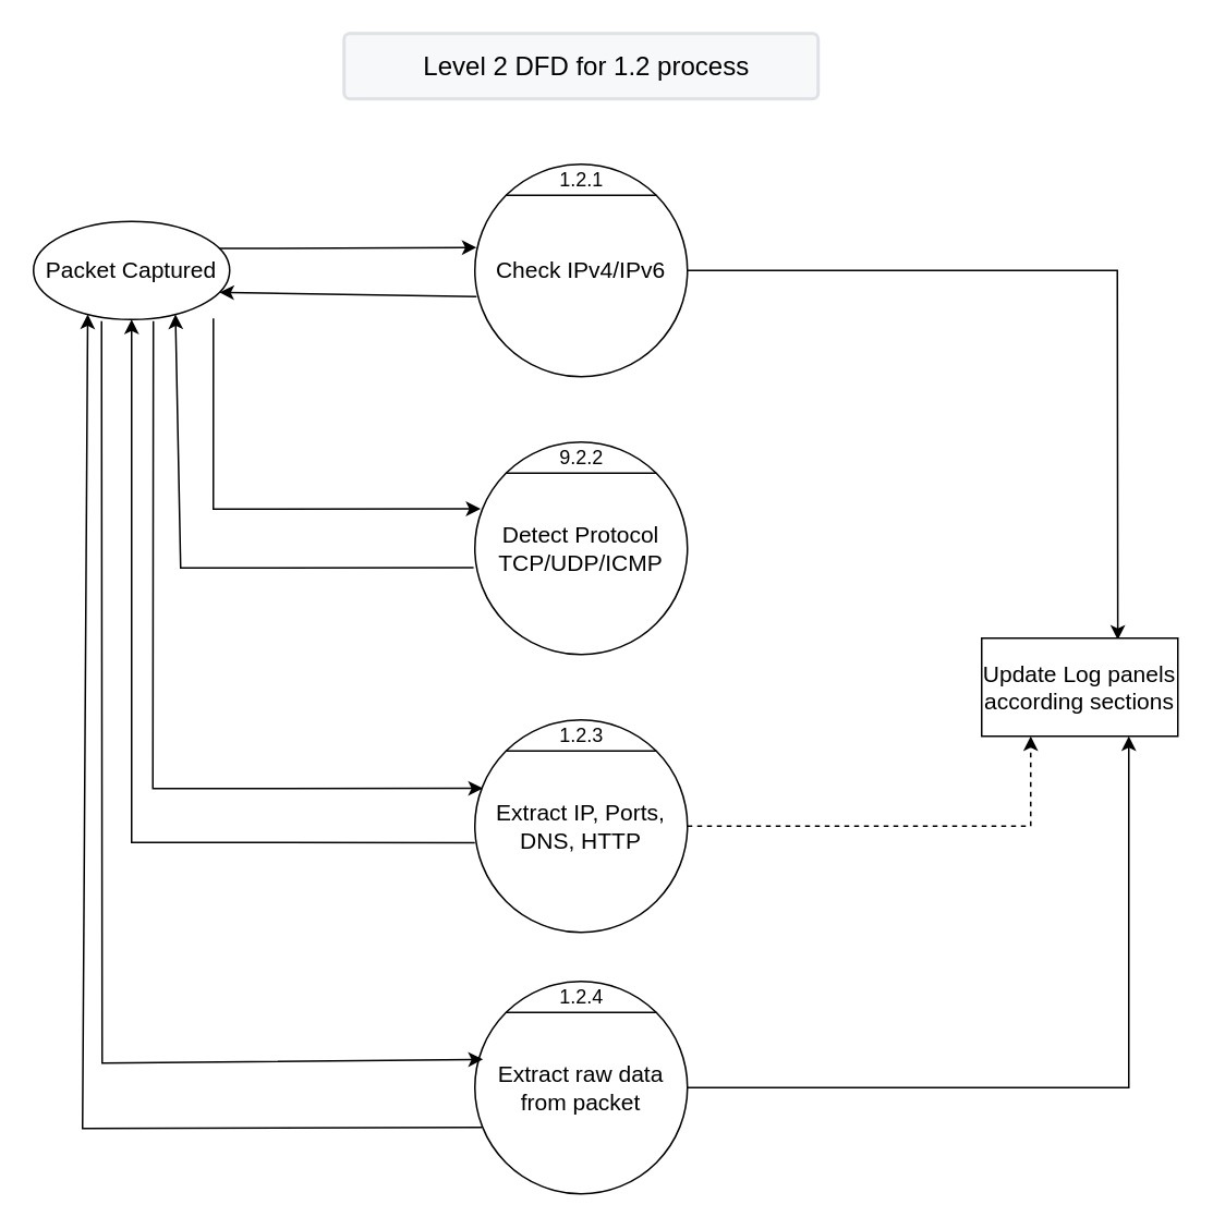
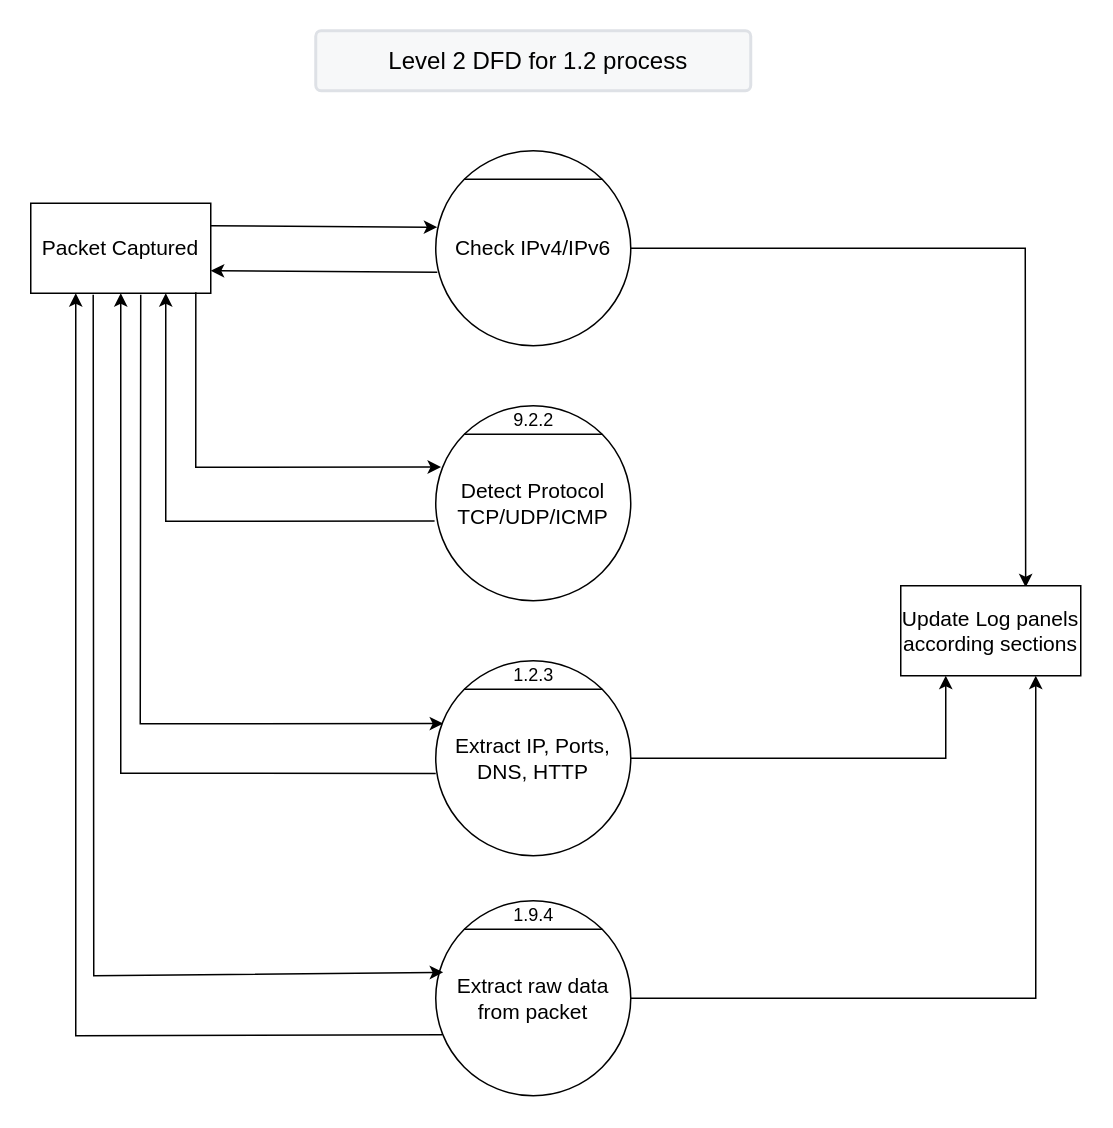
  <mxCell id="0" />
  <mxCell id="1" parent="0" />
  <mxCell id="2" value="" style="group" vertex="1" connectable="0" parent="1"><mxGeometry x="20" y="20" width="700" height="710" as="geometry" /></mxCell>
  <mxCell id="3" value="" style="group" vertex="1" connectable="0" parent="2"><mxGeometry x="270" y="80" width="130" height="130" as="geometry" /></mxCell>
  <mxCell id="4" value="&lt;span style=&quot;font-size: 14px;&quot;&gt;Check IPv4/IPv6&lt;/span&gt;" style="ellipse;whiteSpace=wrap;html=1;aspect=fixed;container=1;" vertex="1" parent="3"><mxGeometry width="130" height="130" as="geometry" /></mxCell>
  <mxCell id="5" value="" style="endArrow=none;html=1;rounded=0;exitX=0;exitY=0;exitDx=0;exitDy=0;entryX=1;entryY=0;entryDx=0;entryDy=0;" edge="1" parent="3" source="4" target="4"><mxGeometry width="50" height="50" relative="1" as="geometry"><mxPoint x="50" y="195" as="sourcePoint" /><mxPoint x="100" y="145" as="targetPoint" /></mxGeometry></mxCell>
- <mxCell id="6" value="1.2.1" style="text;html=1;align=center;verticalAlign=middle;whiteSpace=wrap;rounded=0;" vertex="1" parent="3"><mxGeometry x="37.5" width="55" height="20" as="geometry" /></mxCell>
- <mxCell id="7" value="&lt;span style=&quot;font-size: 14px;&quot;&gt;Packet Captured&lt;/span&gt;" style="ellipse;whiteSpace=wrap;html=1;" vertex="1" parent="2"><mxGeometry y="115" width="120" height="60" as="geometry" /></mxCell>
+ <mxCell id="7" value="&lt;span style=&quot;font-size: 14px;&quot;&gt;Packet Captured&lt;/span&gt;" style="rounded=0;whiteSpace=wrap;html=1;" vertex="1" parent="2"><mxGeometry y="115" width="120" height="60" as="geometry" /></mxCell>
  <mxCell id="8" value="" style="group" vertex="1" connectable="0" parent="2"><mxGeometry x="270" y="250" width="130" height="130" as="geometry" /></mxCell>
  <mxCell id="9" value="&lt;span style=&quot;font-size: 14px;&quot;&gt;Detect Protocol TCP/UDP/ICMP&lt;/span&gt;" style="ellipse;whiteSpace=wrap;html=1;aspect=fixed;container=1;" vertex="1" parent="8"><mxGeometry width="130" height="130" as="geometry" /></mxCell>
  <mxCell id="10" value="" style="endArrow=none;html=1;rounded=0;exitX=0;exitY=0;exitDx=0;exitDy=0;entryX=1;entryY=0;entryDx=0;entryDy=0;" edge="1" parent="8" source="9" target="9"><mxGeometry width="50" height="50" relative="1" as="geometry"><mxPoint x="50" y="195" as="sourcePoint" /><mxPoint x="100" y="145" as="targetPoint" /></mxGeometry></mxCell>
  <mxCell id="11" value="9.2.2" style="text;html=1;align=center;verticalAlign=middle;whiteSpace=wrap;rounded=0;" vertex="1" parent="8"><mxGeometry x="37.5" width="55" height="20" as="geometry" /></mxCell>
  <mxCell id="12" value="" style="group" vertex="1" connectable="0" parent="2"><mxGeometry x="270" y="420" width="130" height="130" as="geometry" /></mxCell>
  <mxCell id="13" value="&lt;span style=&quot;font-size: 14px;&quot;&gt;Extract IP, Ports, DNS, HTTP&lt;/span&gt;" style="ellipse;whiteSpace=wrap;html=1;aspect=fixed;container=1;" vertex="1" parent="12"><mxGeometry width="130" height="130" as="geometry" /></mxCell>
  <mxCell id="14" value="" style="endArrow=none;html=1;rounded=0;exitX=0;exitY=0;exitDx=0;exitDy=0;entryX=1;entryY=0;entryDx=0;entryDy=0;" edge="1" parent="12" source="13" target="13"><mxGeometry width="50" height="50" relative="1" as="geometry"><mxPoint x="50" y="195" as="sourcePoint" /><mxPoint x="100" y="145" as="targetPoint" /></mxGeometry></mxCell>
  <mxCell id="15" value="1.2.3" style="text;html=1;align=center;verticalAlign=middle;whiteSpace=wrap;rounded=0;" vertex="1" parent="12"><mxGeometry x="37.5" width="55" height="20" as="geometry" /></mxCell>
  <mxCell id="16" value="" style="group" vertex="1" connectable="0" parent="2"><mxGeometry x="270" y="580" width="130" height="130" as="geometry" /></mxCell>
  <mxCell id="17" value="&lt;span style=&quot;font-size: 14px;&quot;&gt;Extract raw data from packet&lt;/span&gt;" style="ellipse;whiteSpace=wrap;html=1;aspect=fixed;container=1;" vertex="1" parent="16"><mxGeometry width="130" height="130" as="geometry" /></mxCell>
  <mxCell id="18" value="" style="endArrow=none;html=1;rounded=0;exitX=0;exitY=0;exitDx=0;exitDy=0;entryX=1;entryY=0;entryDx=0;entryDy=0;" edge="1" parent="16" source="17" target="17"><mxGeometry width="50" height="50" relative="1" as="geometry"><mxPoint x="50" y="195" as="sourcePoint" /><mxPoint x="100" y="145" as="targetPoint" /></mxGeometry></mxCell>
- <mxCell id="19" value="1.2.4" style="text;html=1;align=center;verticalAlign=middle;whiteSpace=wrap;rounded=0;" vertex="1" parent="16"><mxGeometry x="37.5" width="55" height="20" as="geometry" /></mxCell>
+ <mxCell id="19" value="1.9.4" style="text;html=1;align=center;verticalAlign=middle;whiteSpace=wrap;rounded=0;" vertex="1" parent="16"><mxGeometry x="37.5" width="55" height="20" as="geometry" /></mxCell>
  <mxCell id="20" value="" style="endArrow=classic;html=1;rounded=0;exitX=1;exitY=0.25;exitDx=0;exitDy=0;entryX=0.008;entryY=0.392;entryDx=0;entryDy=0;entryPerimeter=0;" edge="1" parent="2" source="7" target="4"><mxGeometry width="50" height="50" relative="1" as="geometry"><mxPoint x="310" y="280" as="sourcePoint" /><mxPoint x="360" y="230" as="targetPoint" /></mxGeometry></mxCell>
  <mxCell id="21" value="" style="endArrow=classic;html=1;rounded=0;exitX=0.008;exitY=0.623;exitDx=0;exitDy=0;entryX=1;entryY=0.75;entryDx=0;entryDy=0;exitPerimeter=0;" edge="1" parent="2" source="4" target="7"><mxGeometry width="50" height="50" relative="1" as="geometry"><mxPoint x="410" y="140" as="sourcePoint" /><mxPoint x="561" y="141" as="targetPoint" /></mxGeometry></mxCell>
  <mxCell id="22" value="" style="endArrow=classic;html=1;rounded=0;entryX=0.027;entryY=0.314;entryDx=0;entryDy=0;entryPerimeter=0;exitX=0.917;exitY=0.988;exitDx=0;exitDy=0;exitPerimeter=0;" edge="1" parent="2" source="7" target="9"><mxGeometry width="50" height="50" relative="1" as="geometry"><mxPoint x="108" y="200" as="sourcePoint" /><mxPoint x="130" y="170" as="targetPoint" /><Array as="points"><mxPoint x="110" y="291" /></Array></mxGeometry></mxCell>
  <mxCell id="23" value="" style="endArrow=classic;html=1;rounded=0;entryX=0.75;entryY=1;entryDx=0;entryDy=0;exitX=-0.006;exitY=0.591;exitDx=0;exitDy=0;exitPerimeter=0;" edge="1" parent="2" source="9" target="7"><mxGeometry width="50" height="50" relative="1" as="geometry"><mxPoint x="254" y="327" as="sourcePoint" /><mxPoint x="90" y="210" as="targetPoint" /><Array as="points"><mxPoint x="90" y="327" /></Array></mxGeometry></mxCell>
  <mxCell id="24" value="" style="endArrow=classic;html=1;rounded=0;entryX=0.038;entryY=0.322;entryDx=0;entryDy=0;exitX=0.611;exitY=1.017;exitDx=0;exitDy=0;exitPerimeter=0;entryPerimeter=0;" edge="1" parent="2" source="7" target="13"><mxGeometry width="50" height="50" relative="1" as="geometry"><mxPoint x="50" y="340" as="sourcePoint" /><mxPoint x="229" y="492" as="targetPoint" /><Array as="points"><mxPoint x="73" y="462" /></Array></mxGeometry></mxCell>
  <mxCell id="25" value="" style="endArrow=classic;html=1;rounded=0;entryX=0.5;entryY=1;entryDx=0;entryDy=0;exitX=0;exitY=0.578;exitDx=0;exitDy=0;exitPerimeter=0;" edge="1" parent="2" source="13" target="7"><mxGeometry width="50" height="50" relative="1" as="geometry"><mxPoint x="262" y="496" as="sourcePoint" /><mxPoint x="60" y="210" as="targetPoint" /><Array as="points"><mxPoint x="60" y="495" /></Array></mxGeometry></mxCell>
  <mxCell id="26" value="" style="endArrow=classic;html=1;rounded=0;entryX=0.038;entryY=0.367;entryDx=0;entryDy=0;entryPerimeter=0;exitX=0.347;exitY=1.017;exitDx=0;exitDy=0;exitPerimeter=0;" edge="1" parent="2" source="7" target="17"><mxGeometry width="50" height="50" relative="1" as="geometry"><mxPoint x="40" y="190" as="sourcePoint" /><mxPoint x="260" y="630" as="targetPoint" /><Array as="points"><mxPoint x="42" y="630" /></Array></mxGeometry></mxCell>
  <mxCell id="27" value="" style="endArrow=classic;html=1;rounded=0;entryX=0.25;entryY=1;entryDx=0;entryDy=0;exitX=0.032;exitY=0.687;exitDx=0;exitDy=0;exitPerimeter=0;" edge="1" parent="2" source="17" target="7"><mxGeometry width="50" height="50" relative="1" as="geometry"><mxPoint x="285" y="638" as="sourcePoint" /><mxPoint x="52" y="186" as="targetPoint" /><Array as="points"><mxPoint x="30" y="670" /></Array></mxGeometry></mxCell>
  <mxCell id="28" value="" style="endArrow=classic;html=1;rounded=0;entryX=0.75;entryY=1;entryDx=0;entryDy=0;exitX=1;exitY=0.5;exitDx=0;exitDy=0;" edge="1" parent="2" source="17" target="32"><mxGeometry width="50" height="50" relative="1" as="geometry"><mxPoint x="410" y="325" as="sourcePoint" /><mxPoint x="550" y="645" as="targetPoint" /><Array as="points"><mxPoint x="670" y="645" /></Array></mxGeometry></mxCell>
  <mxCell id="29" value="&lt;font style=&quot;font-size: 16px;&quot;&gt;Level 2 DFD for 1.2 process&lt;/font&gt;" style="rounded=1;arcSize=9;fillColor=#F7F8F9;align=center;spacingLeft=5;strokeColor=#DEE1E6;html=1;strokeWidth=2;fontSize=12" vertex="1" parent="2"><mxGeometry x="190" width="290" height="40" as="geometry" /></mxCell>
- <mxCell id="30" value="" style="endArrow=classic;html=1;rounded=0;exitX=1;exitY=0.5;exitDx=0;exitDy=0;entryX=0.25;entryY=1;entryDx=0;entryDy=0;dashed=1;" edge="1" parent="2" source="13" target="32"><mxGeometry width="50" height="50" relative="1" as="geometry"><mxPoint x="410" y="325" as="sourcePoint" /><mxPoint x="540" y="485" as="targetPoint" /><Array as="points"><mxPoint x="610" y="485" /></Array></mxGeometry></mxCell>
+ <mxCell id="30" value="" style="endArrow=classic;html=1;rounded=0;exitX=1;exitY=0.5;exitDx=0;exitDy=0;entryX=0.25;entryY=1;entryDx=0;entryDy=0;" edge="1" parent="2" source="13" target="32"><mxGeometry width="50" height="50" relative="1" as="geometry"><mxPoint x="410" y="325" as="sourcePoint" /><mxPoint x="540" y="485" as="targetPoint" /><Array as="points"><mxPoint x="610" y="485" /></Array></mxGeometry></mxCell>
  <mxCell id="31" value="" style="endArrow=classic;html=1;rounded=0;exitX=1;exitY=0.5;exitDx=0;exitDy=0;entryX=0.694;entryY=0.017;entryDx=0;entryDy=0;entryPerimeter=0;" edge="1" parent="2" source="4" target="32"><mxGeometry width="50" height="50" relative="1" as="geometry"><mxPoint x="420" y="335" as="sourcePoint" /><mxPoint x="540" y="145" as="targetPoint" /><Array as="points"><mxPoint x="663" y="145" /></Array></mxGeometry></mxCell>
  <mxCell id="32" value="&lt;span style=&quot;font-size: 14px;&quot;&gt;Update Log panels according sections&lt;/span&gt;" style="rounded=0;whiteSpace=wrap;html=1;" vertex="1" parent="2"><mxGeometry x="580" y="370" width="120" height="60" as="geometry" /></mxCell>
